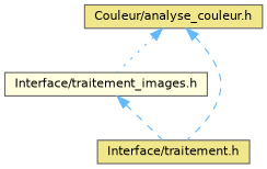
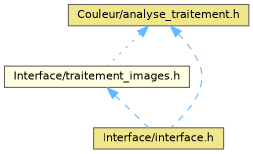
  digraph {
    node [color=grey40 fillcolor=khaki fontname=Helvetica fontsize=10 shape=box style=filled]
    edge [color=steelblue1 dir=back fontname=Helvetica fontsize=10 labelfontname=Helvetica labelfontsize=10 style=dashed]
-   n1 [color=gray40 fontcolor=black height=0.2 label="Couleur/analyse_couleur.h" width=0.4]
+   n1 [color=gray40 fontcolor=black height=0.2 label="Couleur/analyse_traitement.h" width=0.4]
    n2 [fillcolor=lightyellow height=0.2 label="Interface/traitement_images.h" width=0.4]
-   n3 [height=0.2 label="Interface/traitement.h" width=0.4]
+   n3 [height=0.2 label="Interface/interface.h" width=0.4]
    n1 -> n2 [style=dotted]
    n1 -> n3
    n2 -> n3
  }
